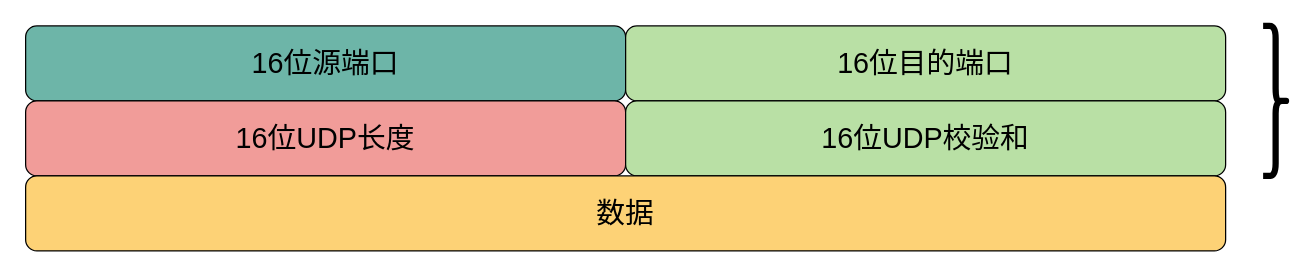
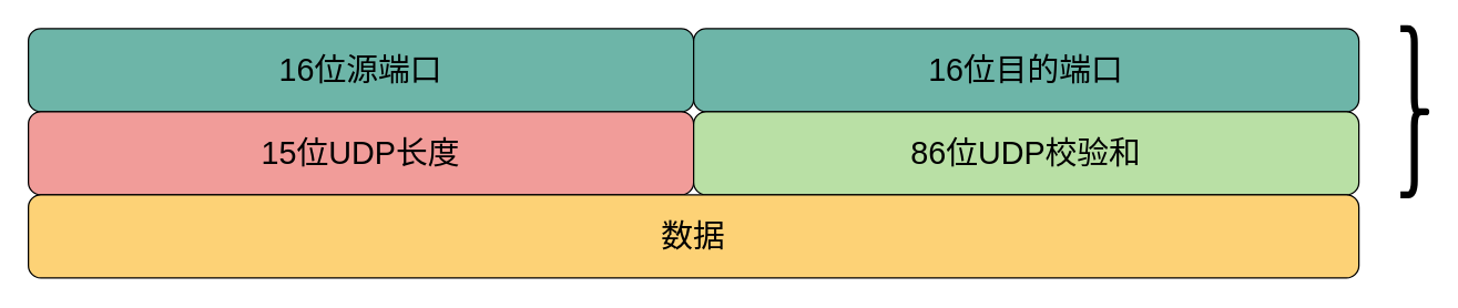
  <mxCell id="0" />
  <mxCell id="1" parent="0" />
  <mxCell id="2" value="&lt;font style=&quot;font-size: 23px&quot;&gt;16位源端口&lt;/font&gt;" style="rounded=1;whiteSpace=wrap;html=1;fontSize=23;fillColor=#6DB5A8;" parent="1" vertex="1"><mxGeometry x="20" y="20" width="480" height="60" as="geometry" /></mxCell>
- <mxCell id="3" value="&lt;font style=&quot;font-size: 23px&quot;&gt;16位目的端口&lt;/font&gt;" style="rounded=1;whiteSpace=wrap;html=1;fontSize=23;fillColor=#b9e0a5;" parent="1" vertex="1"><mxGeometry x="500" y="20" width="480" height="60" as="geometry" /></mxCell>
- <mxCell id="4" value="&lt;font style=&quot;font-size: 23px&quot;&gt;16位UDP长度&lt;/font&gt;" style="rounded=1;whiteSpace=wrap;html=1;fontSize=23;fillColor=#F19C99;" parent="1" vertex="1"><mxGeometry x="20" y="80" width="480" height="60" as="geometry" /></mxCell>
- <mxCell id="5" value="&lt;font style=&quot;font-size: 23px&quot;&gt;16位UDP校验和&lt;/font&gt;" style="rounded=1;whiteSpace=wrap;html=1;fontSize=23;fillColor=#B9E0A5;" parent="1" vertex="1"><mxGeometry x="500" y="80" width="480" height="60" as="geometry" /></mxCell>
+ <mxCell id="3" value="&lt;font style=&quot;font-size: 23px&quot;&gt;16位目的端口&lt;/font&gt;" style="rounded=1;whiteSpace=wrap;html=1;fontSize=23;fillColor=#6DB5A8;" parent="1" vertex="1"><mxGeometry x="500" y="20" width="480" height="60" as="geometry" /></mxCell>
+ <mxCell id="4" value="&lt;font style=&quot;font-size: 23px&quot;&gt;15位UDP长度&lt;/font&gt;" style="rounded=1;whiteSpace=wrap;html=1;fontSize=23;fillColor=#F19C99;" parent="1" vertex="1"><mxGeometry x="20" y="80" width="480" height="60" as="geometry" /></mxCell>
+ <mxCell id="5" value="&lt;font style=&quot;font-size: 23px&quot;&gt;86位UDP校验和&lt;/font&gt;" style="rounded=1;whiteSpace=wrap;html=1;fontSize=23;fillColor=#B9E0A5;" parent="1" vertex="1"><mxGeometry x="500" y="80" width="480" height="60" as="geometry" /></mxCell>
  <mxCell id="6" value="&lt;font style=&quot;font-size: 23px;&quot;&gt;数据&lt;/font&gt;" style="rounded=1;whiteSpace=wrap;html=1;fontSize=23;fillColor=#FDD276;" parent="1" vertex="1"><mxGeometry x="20" y="140" width="960" height="60" as="geometry" /></mxCell>
  <mxCell id="7" value="" style="shape=curlyBracket;whiteSpace=wrap;html=1;rounded=1;fillColor=#F19C99;direction=west;strokeWidth=5;" vertex="1" parent="1"><mxGeometry x="1010" y="20" width="20" height="120" as="geometry" /></mxCell>
